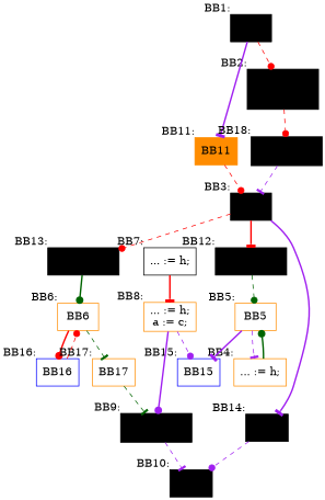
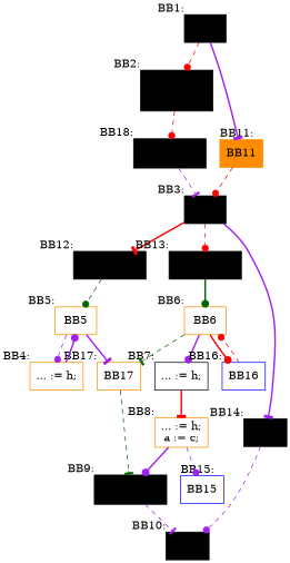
  digraph {
    node [color=black shape=box style=filled]
    edge [arrowhead=dot color=purple style=dashed]
    BB1 [xlabel="BB1:"]
    n2 [label="h := a + b;\n... := h;\na := c;\n" xlabel="BB2:"]
    BB11 [color=darkorange xlabel="BB11:"]
    n4 [label="h := a + b;\n... := h;\n" xlabel="BB18:"]
    BB3 [xlabel="BB3:"]
    n6 [label="h := a + b;\n" xlabel="BB12:"]
    n7 [label="h := a + b;\n" xlabel="BB13:"]
    BB14 [xlabel="BB14:"]
    BB5 [color=darkorange xlabel="BB5:" style=""]
    BB6 [color=darkorange xlabel="BB6:" style=""]
    BB10 [xlabel="BB10:"]
    n12 [color=darkorange label="... := h;\n" xlabel="BB4:" style=""]
    BB15 [color=blue xlabel="BB15:" style=""]
    n14 [label="... := h;\n" xlabel="BB7:" style=""]
    BB16 [color=blue xlabel="BB16:" style=""]
    BB17 [color=darkorange xlabel="BB17:" style=""]
    n17 [color=darkorange label="... := h;\na := c;\n" xlabel="BB8:" style=""]
    n18 [label="h := a + b;\n... := h;\n" xlabel="BB9:"]
    BB1 -> n2 [color=red]
    BB1 -> BB11 [arrowhead=tee style=bold]
    n2 -> n4 [color=red]
    BB11 -> BB3 [color=red]
    n4 -> BB3 [arrowhead=tee]
    BB3 -> n6 [arrowhead=tee color=red style=bold]
    BB3 -> n7 [color=red]
    BB3 -> BB14 [arrowhead=tee style=bold]
    n6 -> BB5 [color=darkgreen]
    n7 -> BB6 [color=darkgreen style=bold]
    BB14 -> BB10
-   BB5 -> n12 [arrowhead=tee]
-   BB5 -> BB15 [arrowhead=tee style=bold]
+   BB5 -> n12
+   BB5 -> BB17 [arrowhead=tee style=bold]
+   BB6 -> n14 [style=bold]
    BB6 -> BB16 [color=red style=bold]
    BB6 -> BB17 [arrowhead=tee color=darkgreen]
-   n12 -> BB5 [color=darkgreen style=bold]
+   n12 -> BB5 [style=bold]
    n14 -> n17 [arrowhead=tee color=red style=bold]
    BB16 -> BB6 [color=red]
    BB17 -> n18 [arrowhead=tee color=darkgreen]
    n17 -> BB15
    n17 -> n18 [style=bold]
    n18 -> BB10 [arrowhead=tee]
  }
